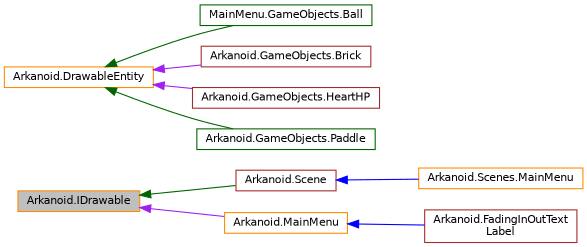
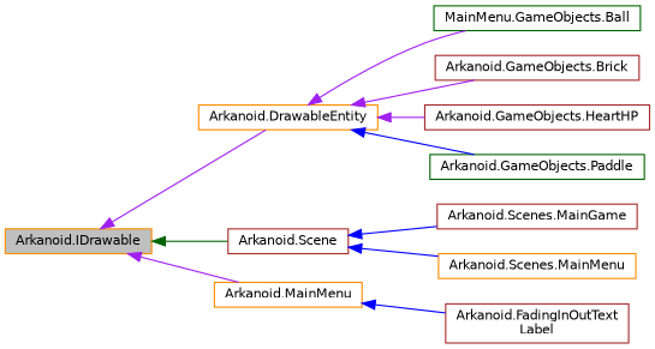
  digraph {
    rankdir=LR
    node [color=brown fillcolor=white fontname=Helvetica fontsize=10 shape=record style=filled]
    edge [color=purple dir=back fontname=Helvetica fontsize=10 labelfontname=Helvetica labelfontsize=10 style=solid]
    n1 [color=darkorange fillcolor=grey75 fontcolor=black height=0.2 label="Arkanoid.IDrawable" width=0.4]
    n2 [color=darkorange height=0.2 label="Arkanoid.DrawableEntity" width=0.4]
    n3 [height=0.2 label="Arkanoid.Scene" width=0.4]
    n4 [color=darkorange height=0.2 label="Arkanoid.MainMenu" width=0.4]
    n5 [color=darkgreen height=0.2 label="MainMenu.GameObjects.Ball" width=0.4]
    n6 [height=0.2 label="Arkanoid.GameObjects.Brick" width=0.4]
    n7 [height=0.2 label="Arkanoid.GameObjects.HeartHP" width=0.4]
    n8 [color=darkgreen height=0.2 label="Arkanoid.GameObjects.Paddle" width=0.4]
+   n9 [height=0.2 label="Arkanoid.Scenes.MainGame" width=0.4]
    n10 [color=darkorange height=0.2 label="Arkanoid.Scenes.MainMenu" width=0.4]
    n11 [height=0.2 label="Arkanoid.FadingInOutText\lLabel" width=0.4]
+   n1 -> n2
    n1 -> n3 [color=darkgreen]
    n1 -> n4
-   n2 -> n5 [color=darkgreen]
+   n2 -> n5
    n2 -> n6
    n2 -> n7
-   n2 -> n8 [color=darkgreen]
+   n2 -> n8 [color=blue]
+   n3 -> n9 [color=blue]
    n3 -> n10 [color=blue]
    n4 -> n11 [color=blue]
  }
